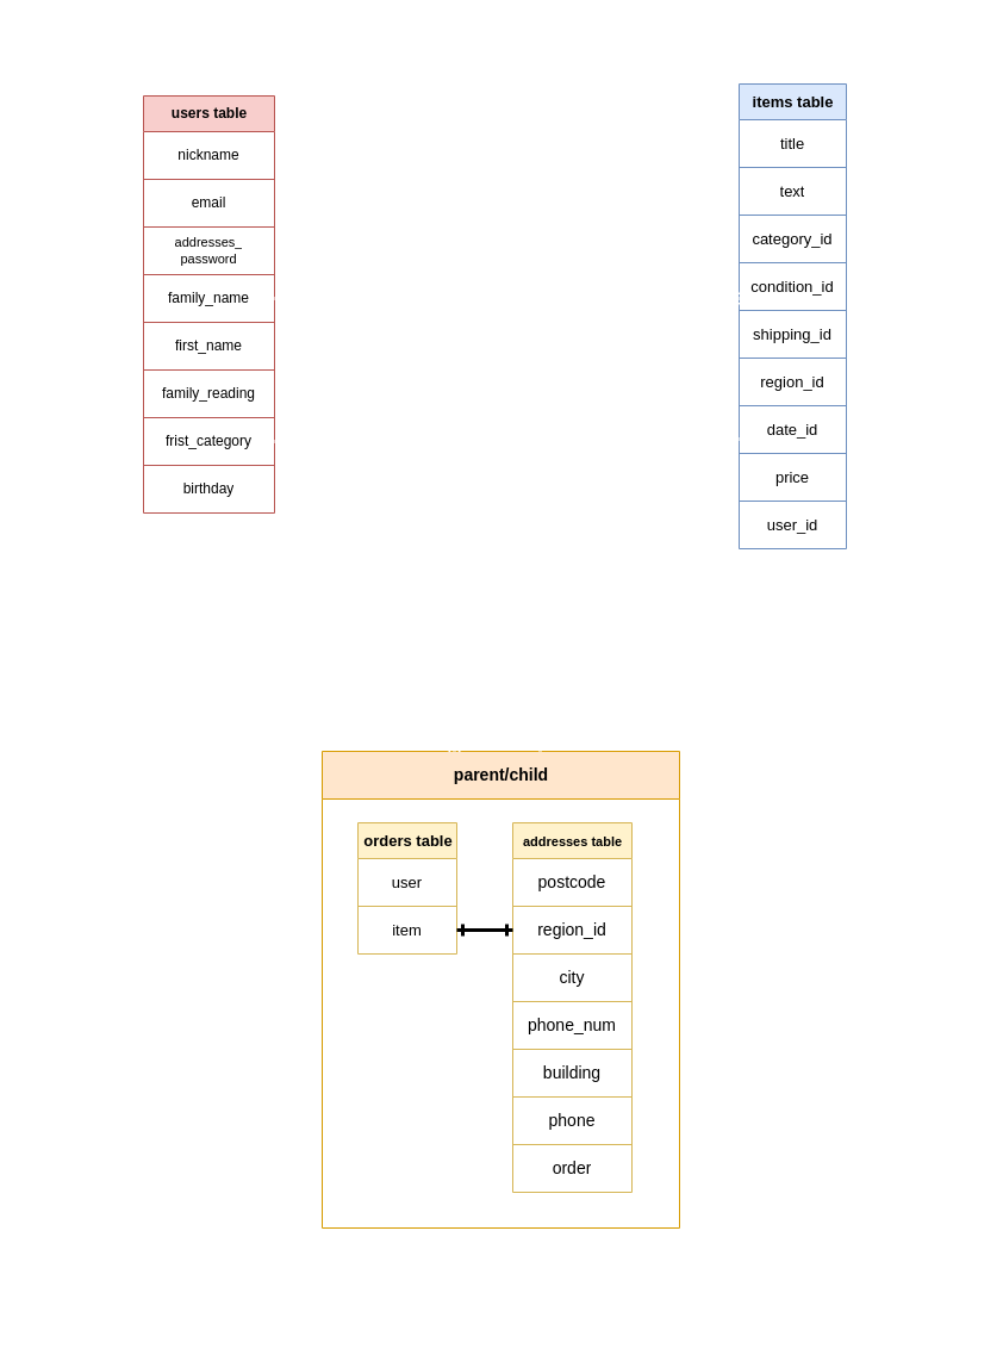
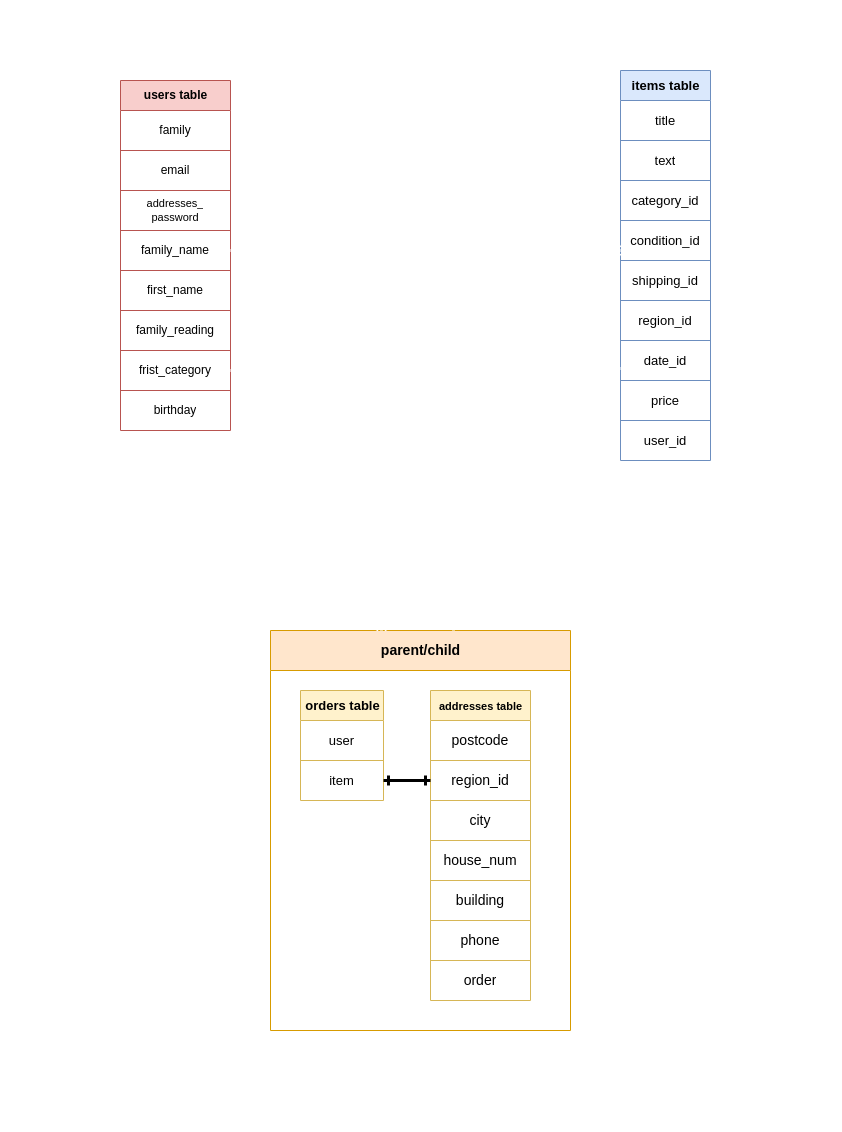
  <mxCell id="0" />
  <mxCell id="1" parent="0" />
  <mxCell id="2" value="&lt;font color=&quot;#000000&quot;&gt;users table&lt;/font&gt;" style="shape=table;startSize=30;container=1;collapsible=0;childLayout=tableLayout;fontStyle=1;align=center;fillColor=#f8cecc;html=1;strokeColor=#b85450;swimlaneFillColor=default;" parent="1" vertex="1"><mxGeometry x="120" y="80" width="110" height="350" as="geometry" /></mxCell>
  <mxCell id="3" style="shape=tableRow;horizontal=0;startSize=0;swimlaneHead=0;swimlaneBody=0;top=0;left=0;bottom=0;right=0;collapsible=0;dropTarget=0;fillColor=none;points=[[0,0.5],[1,0.5]];portConstraint=eastwest;html=1;strokeColor=#FFCCE6;" parent="2" vertex="1"><mxGeometry y="30" width="110" height="40" as="geometry" /></mxCell>
- <mxCell id="4" value="nickname" style="shape=partialRectangle;html=1;whiteSpace=wrap;connectable=0;fillColor=none;top=0;left=0;bottom=0;right=0;overflow=hidden;" parent="3" vertex="1"><mxGeometry width="110" height="40" as="geometry"><mxRectangle width="110" height="40" as="alternateBounds" /></mxGeometry></mxCell>
+ <mxCell id="4" value="family" style="shape=partialRectangle;html=1;whiteSpace=wrap;connectable=0;fillColor=none;top=0;left=0;bottom=0;right=0;overflow=hidden;" parent="3" vertex="1"><mxGeometry width="110" height="40" as="geometry"><mxRectangle width="110" height="40" as="alternateBounds" /></mxGeometry></mxCell>
  <mxCell id="5" style="shape=tableRow;horizontal=0;startSize=0;swimlaneHead=0;swimlaneBody=0;top=0;left=0;bottom=0;right=0;collapsible=0;dropTarget=0;fillColor=none;points=[[0,0.5],[1,0.5]];portConstraint=eastwest;html=1;" parent="2" vertex="1"><mxGeometry y="70" width="110" height="40" as="geometry" /></mxCell>
  <mxCell id="6" value="email" style="shape=partialRectangle;html=1;whiteSpace=wrap;connectable=0;fillColor=none;top=0;left=0;bottom=0;right=0;overflow=hidden;" parent="5" vertex="1"><mxGeometry width="110" height="40" as="geometry"><mxRectangle width="110" height="40" as="alternateBounds" /></mxGeometry></mxCell>
  <mxCell id="7" style="shape=tableRow;horizontal=0;startSize=0;swimlaneHead=0;swimlaneBody=0;top=0;left=0;bottom=0;right=0;collapsible=0;dropTarget=0;fillColor=none;points=[[0,0.5],[1,0.5]];portConstraint=eastwest;html=1;" parent="2" vertex="1"><mxGeometry y="110" width="110" height="40" as="geometry" /></mxCell>
  <mxCell id="8" value="addresses_&lt;br style=&quot;font-size: 11px;&quot;&gt;password" style="shape=partialRectangle;html=1;whiteSpace=wrap;connectable=0;fillColor=none;top=0;left=0;bottom=0;right=0;overflow=hidden;fontSize=11;" parent="7" vertex="1"><mxGeometry width="110" height="40" as="geometry"><mxRectangle width="110" height="40" as="alternateBounds" /></mxGeometry></mxCell>
  <mxCell id="9" style="shape=tableRow;horizontal=0;startSize=0;swimlaneHead=0;swimlaneBody=0;top=0;left=0;bottom=0;right=0;collapsible=0;dropTarget=0;fillColor=none;points=[[0,0.5],[1,0.5]];portConstraint=eastwest;html=1;" parent="2" vertex="1"><mxGeometry y="150" width="110" height="40" as="geometry" /></mxCell>
  <mxCell id="10" value="family_name" style="shape=partialRectangle;html=1;whiteSpace=wrap;connectable=0;fillColor=none;top=0;left=0;bottom=0;right=0;overflow=hidden;" parent="9" vertex="1"><mxGeometry width="110" height="40" as="geometry"><mxRectangle width="110" height="40" as="alternateBounds" /></mxGeometry></mxCell>
  <mxCell id="11" style="shape=tableRow;horizontal=0;startSize=0;swimlaneHead=0;swimlaneBody=0;top=0;left=0;bottom=0;right=0;collapsible=0;dropTarget=0;fillColor=none;points=[[0,0.5],[1,0.5]];portConstraint=eastwest;html=1;" parent="2" vertex="1"><mxGeometry y="190" width="110" height="40" as="geometry" /></mxCell>
  <mxCell id="12" value="first_name" style="shape=partialRectangle;html=1;whiteSpace=wrap;connectable=0;fillColor=none;top=0;left=0;bottom=0;right=0;overflow=hidden;" parent="11" vertex="1"><mxGeometry width="110" height="40" as="geometry"><mxRectangle width="110" height="40" as="alternateBounds" /></mxGeometry></mxCell>
  <mxCell id="13" style="shape=tableRow;horizontal=0;startSize=0;swimlaneHead=0;swimlaneBody=0;top=0;left=0;bottom=0;right=0;collapsible=0;dropTarget=0;fillColor=none;points=[[0,0.5],[1,0.5]];portConstraint=eastwest;html=1;" parent="2" vertex="1"><mxGeometry y="230" width="110" height="40" as="geometry" /></mxCell>
  <mxCell id="14" value="family_reading" style="shape=partialRectangle;html=1;whiteSpace=wrap;connectable=0;fillColor=none;top=0;left=0;bottom=0;right=0;overflow=hidden;" parent="13" vertex="1"><mxGeometry width="110" height="40" as="geometry"><mxRectangle width="110" height="40" as="alternateBounds" /></mxGeometry></mxCell>
  <mxCell id="15" value="" style="shape=tableRow;horizontal=0;startSize=0;swimlaneHead=0;swimlaneBody=0;top=0;left=0;bottom=0;right=0;collapsible=0;dropTarget=0;fillColor=none;points=[[0,0.5],[1,0.5]];portConstraint=eastwest;html=1;" parent="2" vertex="1"><mxGeometry y="270" width="110" height="40" as="geometry" /></mxCell>
  <mxCell id="16" value="frist_category" style="shape=partialRectangle;html=1;whiteSpace=wrap;connectable=0;fillColor=none;top=0;left=0;bottom=0;right=0;overflow=hidden;" parent="15" vertex="1"><mxGeometry width="110" height="40" as="geometry"><mxRectangle width="110" height="40" as="alternateBounds" /></mxGeometry></mxCell>
  <mxCell id="17" value="" style="shape=tableRow;horizontal=0;startSize=0;swimlaneHead=0;swimlaneBody=0;top=0;left=0;bottom=0;right=0;collapsible=0;dropTarget=0;fillColor=none;points=[[0,0.5],[1,0.5]];portConstraint=eastwest;html=1;" parent="2" vertex="1"><mxGeometry y="310" width="110" height="40" as="geometry" /></mxCell>
  <mxCell id="18" value="birthday" style="shape=partialRectangle;html=1;whiteSpace=wrap;connectable=0;fillColor=none;top=0;left=0;bottom=0;right=0;overflow=hidden;" parent="17" vertex="1"><mxGeometry width="110" height="40" as="geometry"><mxRectangle width="110" height="40" as="alternateBounds" /></mxGeometry></mxCell>
  <mxCell id="19" value="&lt;font color=&quot;#000000&quot;&gt;items table&lt;/font&gt;" style="shape=table;startSize=30;container=1;collapsible=0;childLayout=tableLayout;fontStyle=1;align=center;strokeColor=#6c8ebf;fontSize=13;fillColor=#dae8fc;html=1;swimlaneFillColor=default;" parent="1" vertex="1"><mxGeometry x="620" y="70" width="90" height="390" as="geometry" /></mxCell>
  <mxCell id="20" value="" style="shape=tableRow;horizontal=0;startSize=0;swimlaneHead=0;swimlaneBody=0;top=0;left=0;bottom=0;right=0;collapsible=0;dropTarget=0;fillColor=none;points=[[0,0.5],[1,0.5]];portConstraint=eastwest;strokeColor=#FFFFFF;fontSize=13;html=1;" parent="19" vertex="1"><mxGeometry y="30" width="90" height="40" as="geometry" /></mxCell>
  <mxCell id="21" value="title" style="shape=partialRectangle;html=1;whiteSpace=wrap;connectable=0;fillColor=none;top=0;left=0;bottom=0;right=0;overflow=hidden;strokeColor=#FFFFFF;fontSize=13;" parent="20" vertex="1"><mxGeometry width="90" height="40" as="geometry"><mxRectangle width="90" height="40" as="alternateBounds" /></mxGeometry></mxCell>
  <mxCell id="22" style="shape=tableRow;horizontal=0;startSize=0;swimlaneHead=0;swimlaneBody=0;top=0;left=0;bottom=0;right=0;collapsible=0;dropTarget=0;fillColor=none;points=[[0,0.5],[1,0.5]];portConstraint=eastwest;strokeColor=#FFFFFF;fontSize=13;html=1;" parent="19" vertex="1"><mxGeometry y="70" width="90" height="40" as="geometry" /></mxCell>
  <mxCell id="23" value="text" style="shape=partialRectangle;html=1;whiteSpace=wrap;connectable=0;fillColor=none;top=0;left=0;bottom=0;right=0;overflow=hidden;strokeColor=#FFFFFF;fontSize=13;" parent="22" vertex="1"><mxGeometry width="90" height="40" as="geometry"><mxRectangle width="90" height="40" as="alternateBounds" /></mxGeometry></mxCell>
  <mxCell id="24" style="shape=tableRow;horizontal=0;startSize=0;swimlaneHead=0;swimlaneBody=0;top=0;left=0;bottom=0;right=0;collapsible=0;dropTarget=0;fillColor=none;points=[[0,0.5],[1,0.5]];portConstraint=eastwest;strokeColor=#FFFFFF;fontSize=13;html=1;" parent="19" vertex="1"><mxGeometry y="110" width="90" height="40" as="geometry" /></mxCell>
  <mxCell id="25" value="category_id" style="shape=partialRectangle;html=1;whiteSpace=wrap;connectable=0;fillColor=none;top=0;left=0;bottom=0;right=0;overflow=hidden;strokeColor=#FFFFFF;fontSize=13;" parent="24" vertex="1"><mxGeometry width="90" height="40" as="geometry"><mxRectangle width="90" height="40" as="alternateBounds" /></mxGeometry></mxCell>
  <mxCell id="26" style="shape=tableRow;horizontal=0;startSize=0;swimlaneHead=0;swimlaneBody=0;top=0;left=0;bottom=0;right=0;collapsible=0;dropTarget=0;fillColor=none;points=[[0,0.5],[1,0.5]];portConstraint=eastwest;strokeColor=#FFFFFF;fontSize=13;html=1;" parent="19" vertex="1"><mxGeometry y="150" width="90" height="40" as="geometry" /></mxCell>
  <mxCell id="27" value="condition_id" style="shape=partialRectangle;html=1;whiteSpace=wrap;connectable=0;fillColor=none;top=0;left=0;bottom=0;right=0;overflow=hidden;strokeColor=#FFFFFF;fontSize=13;" parent="26" vertex="1"><mxGeometry width="90" height="40" as="geometry"><mxRectangle width="90" height="40" as="alternateBounds" /></mxGeometry></mxCell>
  <mxCell id="28" style="shape=tableRow;horizontal=0;startSize=0;swimlaneHead=0;swimlaneBody=0;top=0;left=0;bottom=0;right=0;collapsible=0;dropTarget=0;fillColor=none;points=[[0,0.5],[1,0.5]];portConstraint=eastwest;strokeColor=#FFFFFF;fontSize=13;html=1;" parent="19" vertex="1"><mxGeometry y="190" width="90" height="40" as="geometry" /></mxCell>
  <mxCell id="29" value="shipping_id" style="shape=partialRectangle;html=1;whiteSpace=wrap;connectable=0;fillColor=none;top=0;left=0;bottom=0;right=0;overflow=hidden;strokeColor=#FFFFFF;fontSize=13;" parent="28" vertex="1"><mxGeometry width="90" height="40" as="geometry"><mxRectangle width="90" height="40" as="alternateBounds" /></mxGeometry></mxCell>
  <mxCell id="30" style="shape=tableRow;horizontal=0;startSize=0;swimlaneHead=0;swimlaneBody=0;top=0;left=0;bottom=0;right=0;collapsible=0;dropTarget=0;fillColor=none;points=[[0,0.5],[1,0.5]];portConstraint=eastwest;strokeColor=#FFFFFF;fontSize=13;html=1;" parent="19" vertex="1"><mxGeometry y="230" width="90" height="40" as="geometry" /></mxCell>
  <mxCell id="31" value="region_id" style="shape=partialRectangle;html=1;whiteSpace=wrap;connectable=0;fillColor=none;top=0;left=0;bottom=0;right=0;overflow=hidden;strokeColor=#FFFFFF;fontSize=13;" parent="30" vertex="1"><mxGeometry width="90" height="40" as="geometry"><mxRectangle width="90" height="40" as="alternateBounds" /></mxGeometry></mxCell>
  <mxCell id="32" style="shape=tableRow;horizontal=0;startSize=0;swimlaneHead=0;swimlaneBody=0;top=0;left=0;bottom=0;right=0;collapsible=0;dropTarget=0;fillColor=none;points=[[0,0.5],[1,0.5]];portConstraint=eastwest;strokeColor=#FFFFFF;fontSize=13;html=1;" parent="19" vertex="1"><mxGeometry y="270" width="90" height="40" as="geometry" /></mxCell>
  <mxCell id="33" value="date_id" style="shape=partialRectangle;html=1;whiteSpace=wrap;connectable=0;fillColor=none;top=0;left=0;bottom=0;right=0;overflow=hidden;strokeColor=#FFFFFF;fontSize=13;" parent="32" vertex="1"><mxGeometry width="90" height="40" as="geometry"><mxRectangle width="90" height="40" as="alternateBounds" /></mxGeometry></mxCell>
  <mxCell id="34" style="shape=tableRow;horizontal=0;startSize=0;swimlaneHead=0;swimlaneBody=0;top=0;left=0;bottom=0;right=0;collapsible=0;dropTarget=0;fillColor=none;points=[[0,0.5],[1,0.5]];portConstraint=eastwest;strokeColor=#FFFFFF;fontSize=13;html=1;" parent="19" vertex="1"><mxGeometry y="310" width="90" height="40" as="geometry" /></mxCell>
  <mxCell id="35" value="price" style="shape=partialRectangle;html=1;whiteSpace=wrap;connectable=0;fillColor=none;top=0;left=0;bottom=0;right=0;overflow=hidden;strokeColor=#FFFFFF;fontSize=13;" parent="34" vertex="1"><mxGeometry width="90" height="40" as="geometry"><mxRectangle width="90" height="40" as="alternateBounds" /></mxGeometry></mxCell>
  <mxCell id="36" style="shape=tableRow;horizontal=0;startSize=0;swimlaneHead=0;swimlaneBody=0;top=0;left=0;bottom=0;right=0;collapsible=0;dropTarget=0;fillColor=none;points=[[0,0.5],[1,0.5]];portConstraint=eastwest;strokeColor=#FFFFFF;fontSize=13;html=1;" parent="19" vertex="1"><mxGeometry y="350" width="90" height="40" as="geometry" /></mxCell>
  <mxCell id="37" value="user_id" style="shape=partialRectangle;html=1;whiteSpace=wrap;connectable=0;fillColor=none;top=0;left=0;bottom=0;right=0;overflow=hidden;strokeColor=#FFFFFF;fontSize=13;" parent="36" vertex="1"><mxGeometry width="90" height="40" as="geometry"><mxRectangle width="90" height="40" as="alternateBounds" /></mxGeometry></mxCell>
  <mxCell id="38" value="&lt;font color=&quot;#000000&quot;&gt;parent/child&lt;/font&gt;" style="swimlane;labelBackgroundColor=none;fillStyle=solid;fontSize=14;fillColor=#ffe6cc;html=1;startSize=40;strokeColor=#d79b00;swimlaneFillColor=default;" parent="1" vertex="1"><mxGeometry x="270" y="630" width="300" height="400" as="geometry" /></mxCell>
  <mxCell id="39" value="&lt;font color=&quot;#000000&quot;&gt;orders table&lt;/font&gt;" style="shape=table;startSize=30;container=1;collapsible=0;childLayout=tableLayout;fontStyle=1;align=center;strokeColor=#d6b656;fontSize=13;fillColor=#fff2cc;html=1;swimlaneFillColor=default;" parent="38" vertex="1"><mxGeometry x="30" y="60" width="83" height="110" as="geometry" /></mxCell>
  <mxCell id="40" style="shape=tableRow;horizontal=0;startSize=0;swimlaneHead=0;swimlaneBody=0;top=0;left=0;bottom=0;right=0;collapsible=0;dropTarget=0;fillColor=none;points=[[0,0.5],[1,0.5]];portConstraint=eastwest;strokeColor=#FFFFFF;fontSize=13;html=1;" parent="39" vertex="1"><mxGeometry y="30" width="83" height="40" as="geometry" /></mxCell>
  <mxCell id="41" value="user" style="shape=partialRectangle;html=1;whiteSpace=wrap;connectable=0;fillColor=none;top=0;left=0;bottom=0;right=0;overflow=hidden;strokeColor=#FFFFFF;fontSize=13;swimlaneFillColor=none;" parent="40" vertex="1"><mxGeometry width="83" height="40" as="geometry"><mxRectangle width="83" height="40" as="alternateBounds" /></mxGeometry></mxCell>
  <mxCell id="42" style="shape=tableRow;horizontal=0;startSize=0;swimlaneHead=0;swimlaneBody=0;top=0;left=0;bottom=0;right=0;collapsible=0;dropTarget=0;fillColor=none;points=[[0,0.5],[1,0.5]];portConstraint=eastwest;strokeColor=#FFFFFF;fontSize=13;html=1;swimlaneFillColor=#333333;" parent="39" vertex="1"><mxGeometry y="70" width="83" height="40" as="geometry" /></mxCell>
  <mxCell id="43" value="item" style="shape=partialRectangle;html=1;whiteSpace=wrap;connectable=0;fillColor=none;top=0;left=0;bottom=0;right=0;overflow=hidden;strokeColor=#FFFFFF;fontSize=13;" parent="42" vertex="1"><mxGeometry width="83" height="40" as="geometry"><mxRectangle width="83" height="40" as="alternateBounds" /></mxGeometry></mxCell>
  <mxCell id="44" value="&lt;font style=&quot;font-size: 11px;&quot; color=&quot;#000000&quot;&gt;addresses table&lt;/font&gt;" style="shape=table;startSize=30;container=1;collapsible=0;childLayout=tableLayout;fontStyle=1;align=center;labelBackgroundColor=none;fillStyle=solid;strokeColor=#d6b656;fontSize=14;fillColor=#fff2cc;html=1;swimlaneFillColor=default;" parent="38" vertex="1"><mxGeometry x="160" y="60" width="100" height="310" as="geometry" /></mxCell>
  <mxCell id="45" value="" style="shape=tableRow;horizontal=0;startSize=0;swimlaneHead=0;swimlaneBody=0;top=0;left=0;bottom=0;right=0;collapsible=0;dropTarget=0;fillColor=none;points=[[0,0.5],[1,0.5]];portConstraint=eastwest;labelBackgroundColor=none;fillStyle=solid;strokeColor=#F0F0F0;fontSize=14;html=1;" parent="44" vertex="1"><mxGeometry y="30" width="100" height="40" as="geometry" /></mxCell>
  <mxCell id="46" value="postcode" style="shape=partialRectangle;html=1;whiteSpace=wrap;connectable=0;fillColor=none;top=0;left=0;bottom=0;right=0;overflow=hidden;labelBackgroundColor=none;fillStyle=solid;strokeColor=#F0F0F0;fontSize=14;" parent="45" vertex="1"><mxGeometry width="100" height="40" as="geometry"><mxRectangle width="100" height="40" as="alternateBounds" /></mxGeometry></mxCell>
  <mxCell id="47" value="" style="shape=tableRow;horizontal=0;startSize=0;swimlaneHead=0;swimlaneBody=0;top=0;left=0;bottom=0;right=0;collapsible=0;dropTarget=0;fillColor=none;points=[[0,0.5],[1,0.5]];portConstraint=eastwest;labelBackgroundColor=none;fillStyle=solid;strokeColor=#F0F0F0;fontSize=14;html=1;" parent="44" vertex="1"><mxGeometry y="70" width="100" height="40" as="geometry" /></mxCell>
  <mxCell id="48" value="region_id" style="shape=partialRectangle;html=1;whiteSpace=wrap;connectable=0;fillColor=none;top=0;left=0;bottom=0;right=0;overflow=hidden;labelBackgroundColor=none;fillStyle=solid;strokeColor=#F0F0F0;fontSize=14;" parent="47" vertex="1"><mxGeometry width="100" height="40" as="geometry"><mxRectangle width="100" height="40" as="alternateBounds" /></mxGeometry></mxCell>
  <mxCell id="49" style="shape=tableRow;horizontal=0;startSize=0;swimlaneHead=0;swimlaneBody=0;top=0;left=0;bottom=0;right=0;collapsible=0;dropTarget=0;fillColor=none;points=[[0,0.5],[1,0.5]];portConstraint=eastwest;labelBackgroundColor=none;fillStyle=solid;strokeColor=#F0F0F0;fontSize=14;html=1;" parent="44" vertex="1"><mxGeometry y="110" width="100" height="40" as="geometry" /></mxCell>
  <mxCell id="50" value="city" style="shape=partialRectangle;html=1;whiteSpace=wrap;connectable=0;fillColor=none;top=0;left=0;bottom=0;right=0;overflow=hidden;labelBackgroundColor=none;fillStyle=solid;strokeColor=#F0F0F0;fontSize=14;" parent="49" vertex="1"><mxGeometry width="100" height="40" as="geometry"><mxRectangle width="100" height="40" as="alternateBounds" /></mxGeometry></mxCell>
  <mxCell id="51" style="shape=tableRow;horizontal=0;startSize=0;swimlaneHead=0;swimlaneBody=0;top=0;left=0;bottom=0;right=0;collapsible=0;dropTarget=0;fillColor=none;points=[[0,0.5],[1,0.5]];portConstraint=eastwest;labelBackgroundColor=none;fillStyle=solid;strokeColor=#F0F0F0;fontSize=14;html=1;" parent="44" vertex="1"><mxGeometry y="150" width="100" height="40" as="geometry" /></mxCell>
- <mxCell id="52" value="phone_num" style="shape=partialRectangle;html=1;whiteSpace=wrap;connectable=0;fillColor=none;top=0;left=0;bottom=0;right=0;overflow=hidden;labelBackgroundColor=none;fillStyle=solid;strokeColor=#F0F0F0;fontSize=14;" parent="51" vertex="1"><mxGeometry width="100" height="40" as="geometry"><mxRectangle width="100" height="40" as="alternateBounds" /></mxGeometry></mxCell>
+ <mxCell id="52" value="house_num" style="shape=partialRectangle;html=1;whiteSpace=wrap;connectable=0;fillColor=none;top=0;left=0;bottom=0;right=0;overflow=hidden;labelBackgroundColor=none;fillStyle=solid;strokeColor=#F0F0F0;fontSize=14;" parent="51" vertex="1"><mxGeometry width="100" height="40" as="geometry"><mxRectangle width="100" height="40" as="alternateBounds" /></mxGeometry></mxCell>
  <mxCell id="53" style="shape=tableRow;horizontal=0;startSize=0;swimlaneHead=0;swimlaneBody=0;top=0;left=0;bottom=0;right=0;collapsible=0;dropTarget=0;fillColor=none;points=[[0,0.5],[1,0.5]];portConstraint=eastwest;labelBackgroundColor=none;fillStyle=solid;strokeColor=#F0F0F0;fontSize=14;html=1;" parent="44" vertex="1"><mxGeometry y="190" width="100" height="40" as="geometry" /></mxCell>
  <mxCell id="54" value="building" style="shape=partialRectangle;html=1;whiteSpace=wrap;connectable=0;fillColor=none;top=0;left=0;bottom=0;right=0;overflow=hidden;labelBackgroundColor=none;fillStyle=solid;strokeColor=#F0F0F0;fontSize=14;" parent="53" vertex="1"><mxGeometry width="100" height="40" as="geometry"><mxRectangle width="100" height="40" as="alternateBounds" /></mxGeometry></mxCell>
  <mxCell id="55" style="shape=tableRow;horizontal=0;startSize=0;swimlaneHead=0;swimlaneBody=0;top=0;left=0;bottom=0;right=0;collapsible=0;dropTarget=0;fillColor=none;points=[[0,0.5],[1,0.5]];portConstraint=eastwest;labelBackgroundColor=none;fillStyle=solid;strokeColor=#F0F0F0;fontSize=14;html=1;" parent="44" vertex="1"><mxGeometry y="230" width="100" height="40" as="geometry" /></mxCell>
  <mxCell id="56" value="phone" style="shape=partialRectangle;html=1;whiteSpace=wrap;connectable=0;fillColor=none;top=0;left=0;bottom=0;right=0;overflow=hidden;labelBackgroundColor=none;fillStyle=solid;strokeColor=#F0F0F0;fontSize=14;" parent="55" vertex="1"><mxGeometry width="100" height="40" as="geometry"><mxRectangle width="100" height="40" as="alternateBounds" /></mxGeometry></mxCell>
  <mxCell id="57" style="shape=tableRow;horizontal=0;startSize=0;swimlaneHead=0;swimlaneBody=0;top=0;left=0;bottom=0;right=0;collapsible=0;dropTarget=0;fillColor=none;points=[[0,0.5],[1,0.5]];portConstraint=eastwest;labelBackgroundColor=none;fillStyle=solid;strokeColor=#F0F0F0;fontSize=14;html=1;" parent="44" vertex="1"><mxGeometry y="270" width="100" height="40" as="geometry" /></mxCell>
  <mxCell id="58" value="order" style="shape=partialRectangle;html=1;whiteSpace=wrap;connectable=0;fillColor=none;top=0;left=0;bottom=0;right=0;overflow=hidden;labelBackgroundColor=none;fillStyle=solid;strokeColor=#F0F0F0;fontSize=14;" parent="57" vertex="1"><mxGeometry width="100" height="40" as="geometry"><mxRectangle width="100" height="40" as="alternateBounds" /></mxGeometry></mxCell>
  <mxCell id="59" style="edgeStyle=none;html=1;exitX=1;exitY=0.5;exitDx=0;exitDy=0;entryX=0;entryY=0.5;entryDx=0;entryDy=0;fontSize=13;fontColor=#000000;startArrow=ERone;startFill=0;endArrow=ERone;endFill=0;strokeWidth=3;" parent="38" source="42" target="47" edge="1"><mxGeometry relative="1" as="geometry" /></mxCell>
  <mxCell id="60" value="" style="rounded=0;whiteSpace=wrap;html=1;labelBackgroundColor=none;fillStyle=solid;strokeColor=none;fontSize=13;fontColor=#000000;fillColor=none;" parent="1" vertex="1"><mxGeometry width="40" height="40" as="geometry" x="20" y="20" /></mxCell>
  <mxCell id="61" value="" style="rounded=0;whiteSpace=wrap;html=1;labelBackgroundColor=none;fillStyle=solid;strokeColor=none;fontSize=13;fontColor=#000000;fillColor=none;" parent="1" vertex="1"><mxGeometry x="700" y="1050" width="120" height="60" as="geometry" /></mxCell>
  <mxCell id="62" style="edgeStyle=none;html=1;exitX=1;exitY=0.5;exitDx=0;exitDy=0;fontSize=13;fontColor=#000000;startArrow=ERone;startFill=0;endArrow=ERoneToMany;endFill=0;strokeWidth=3;strokeColor=#FFFFFF;" parent="1" source="9" edge="1"><mxGeometry relative="1" as="geometry"><mxPoint x="620" y="250" as="targetPoint" /></mxGeometry></mxCell>
  <mxCell id="63" style="edgeStyle=none;html=1;exitX=1;exitY=0.5;exitDx=0;exitDy=0;entryX=0.37;entryY=0;entryDx=0;entryDy=0;entryPerimeter=0;fontSize=13;fontColor=#000000;startArrow=ERone;startFill=0;endArrow=ERoneToMany;endFill=0;strokeColor=#FFFFFF;jumpSize=6;fontStyle=1;strokeWidth=3;" parent="1" source="15" target="38" edge="1"><mxGeometry relative="1" as="geometry"><Array as="points"><mxPoint x="380" y="370" /></Array></mxGeometry></mxCell>
  <mxCell id="64" style="edgeStyle=none;html=1;exitX=0;exitY=0.7;exitDx=0;exitDy=0;fontSize=13;fontColor=#000000;startArrow=ERone;startFill=0;endArrow=ERone;endFill=0;exitPerimeter=0;strokeWidth=3;strokeColor=#FFFFFF;" parent="1" source="32" edge="1"><mxGeometry relative="1" as="geometry"><mxPoint x="453" y="630" as="targetPoint" /><Array as="points"><mxPoint x="453" y="370" /></Array></mxGeometry></mxCell>
